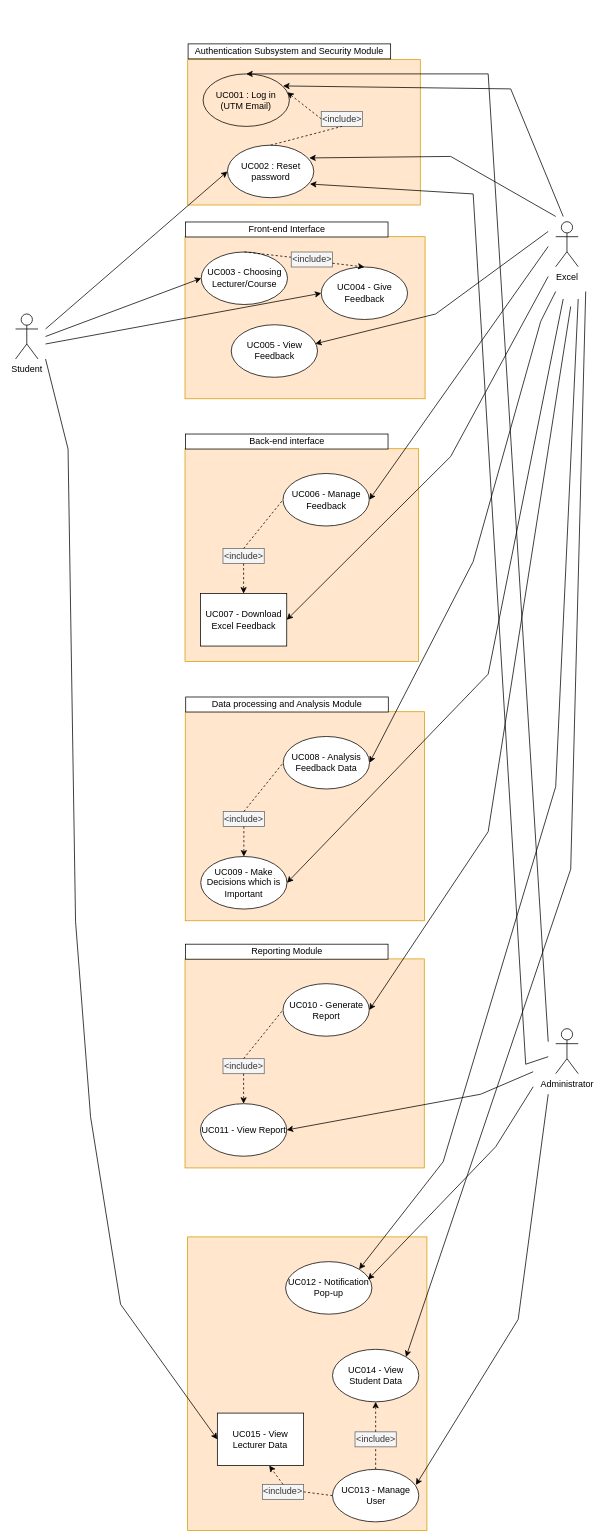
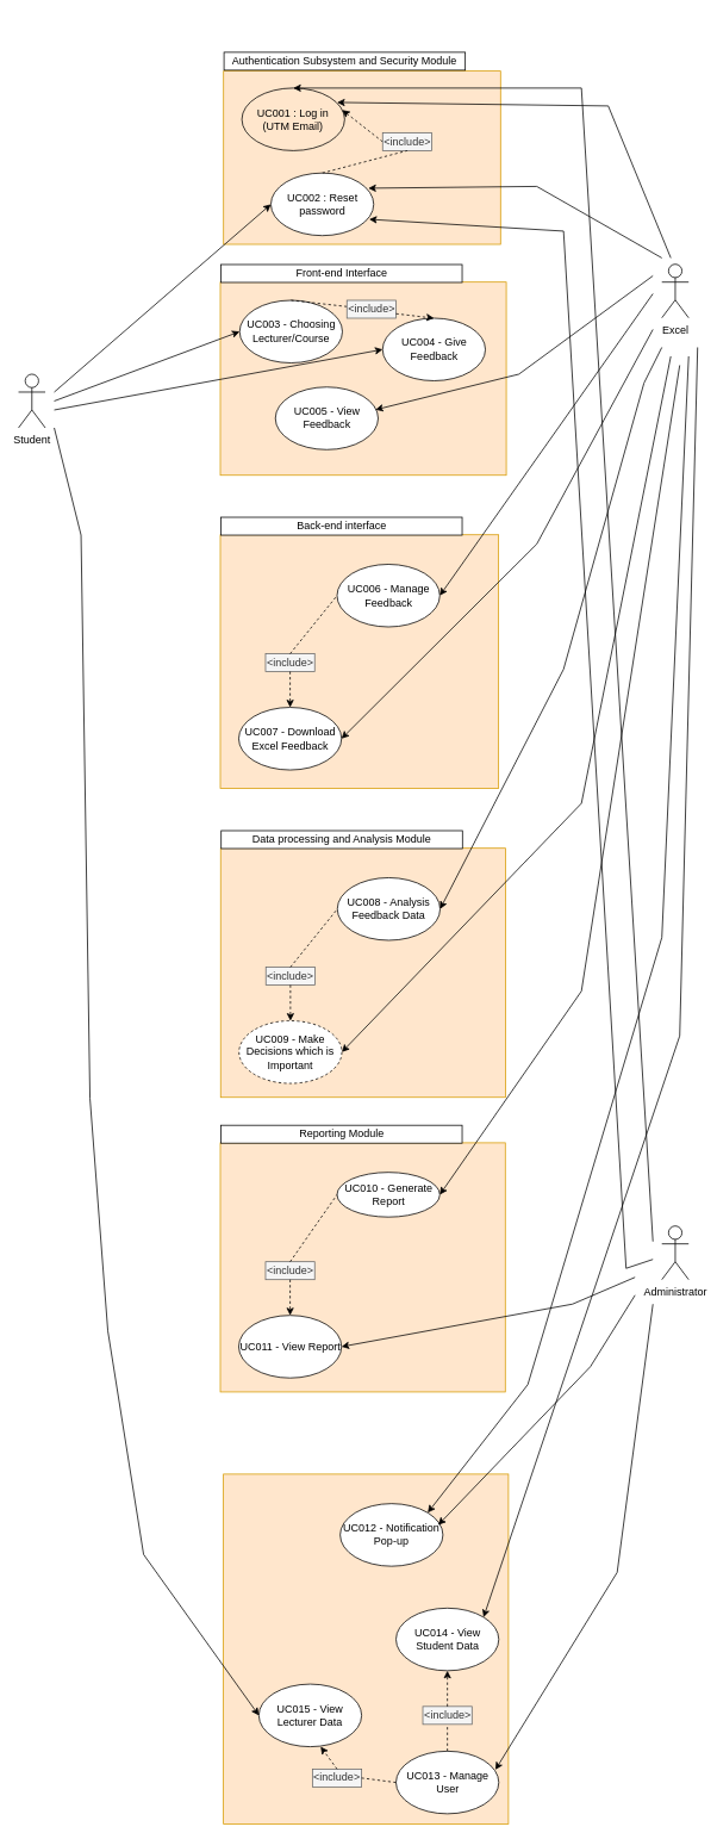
  <mxCell id="0" />
  <mxCell id="1" parent="0" />
  <mxCell id="2" value="" style="rounded=0;whiteSpace=wrap;html=1;rotation=90;fillColor=#ffe6cc;strokeColor=#d79b00;gradientColor=none;" vertex="1" parent="1"><mxGeometry x="259.78" y="583.71" width="283.62" height="311.43" as="geometry" /></mxCell>
  <mxCell id="3" value="" style="rounded=0;whiteSpace=wrap;html=1;rotation=90;fillColor=#ffe6cc;strokeColor=#d79b00;gradientColor=none;" vertex="1" parent="1"><mxGeometry x="297.88" y="263" width="216" height="320" as="geometry" /></mxCell>
  <mxCell id="4" value="Front-end Interface" style="rounded=0;whiteSpace=wrap;html=1;" vertex="1" parent="1"><mxGeometry x="246.5" y="295.38" width="270" height="20" as="geometry" /></mxCell>
  <mxCell id="5" value="UC003 - Choosing Lecturer/Course" style="ellipse;whiteSpace=wrap;html=1;" vertex="1" parent="1"><mxGeometry x="267.5" y="335.38" width="115" height="70" as="geometry" /></mxCell>
  <mxCell id="6" value="UC004 - Give Feedback" style="ellipse;whiteSpace=wrap;html=1;" vertex="1" parent="1"><mxGeometry x="427.5" y="355.38" width="115" height="70" as="geometry" /></mxCell>
  <mxCell id="7" value="" style="rounded=0;whiteSpace=wrap;html=1;rotation=90;fillColor=#ffe6cc;strokeColor=#d79b00;gradientColor=none;" vertex="1" parent="1"><mxGeometry x="307.63" y="20.87" width="193.75" height="310" as="geometry" /></mxCell>
  <mxCell id="8" value="Student" style="shape=umlActor;verticalLabelPosition=bottom;verticalAlign=top;html=1;outlineConnect=0;" vertex="1" parent="1"><mxGeometry x="20" y="418" width="30" height="60" as="geometry" /></mxCell>
  <mxCell id="9" value="Authentication Subsystem and Security Module" style="rounded=0;whiteSpace=wrap;html=1;" vertex="1" parent="1"><mxGeometry x="250" y="58" width="270" height="20" as="geometry" /></mxCell>
  <mxCell id="10" value="UC001 : Log in&lt;br&gt;(UTM Email)" style="ellipse;whiteSpace=wrap;html=1;fillColor=#ffe6cc;" vertex="1" parent="1"><mxGeometry x="270" y="98" width="115" height="70" as="geometry" /></mxCell>
  <mxCell id="11" value="UC002 : Reset password" style="ellipse;whiteSpace=wrap;html=1;" vertex="1" parent="1"><mxGeometry x="302.5" y="193" width="115" height="70" as="geometry" /></mxCell>
  <mxCell id="12" value="Excel" style="shape=umlActor;verticalLabelPosition=bottom;verticalAlign=top;html=1;outlineConnect=0;" vertex="1" parent="1"><mxGeometry x="740" y="295" width="30" height="60" as="geometry" /></mxCell>
  <mxCell id="13" value="" style="endArrow=classic;html=1;rounded=0;entryX=0;entryY=0.5;entryDx=0;entryDy=0;" edge="1" parent="1" target="11"><mxGeometry width="50" height="50" relative="1" as="geometry"><mxPoint x="60" y="438" as="sourcePoint" /><mxPoint x="430" y="258" as="targetPoint" /></mxGeometry></mxCell>
  <mxCell id="14" value="" style="endArrow=classic;html=1;rounded=0;entryX=0.927;entryY=0.229;entryDx=0;entryDy=0;entryPerimeter=0;" edge="1" parent="1" target="10"><mxGeometry width="50" height="50" relative="1" as="geometry"><mxPoint x="750" y="288" as="sourcePoint" /><mxPoint x="650" y="88" as="targetPoint" /><Array as="points"><mxPoint x="680" y="118" /></Array></mxGeometry></mxCell>
  <mxCell id="15" value="" style="endArrow=classic;html=1;rounded=0;entryX=0.948;entryY=0.243;entryDx=0;entryDy=0;entryPerimeter=0;" edge="1" parent="1" target="11"><mxGeometry width="50" height="50" relative="1" as="geometry"><mxPoint x="740" y="288" as="sourcePoint" /><mxPoint x="430" y="258" as="targetPoint" /><Array as="points"><mxPoint x="600" y="208" /></Array></mxGeometry></mxCell>
  <mxCell id="16" value="" style="endArrow=classic;html=1;rounded=0;exitX=0;exitY=0.5;exitDx=0;exitDy=0;dashed=1;entryX=0.976;entryY=0.35;entryDx=0;entryDy=0;entryPerimeter=0;" edge="1" parent="1" source="17" target="10"><mxGeometry width="50" height="50" relative="1" as="geometry"><mxPoint x="380" y="298" as="sourcePoint" /><mxPoint x="368" y="108" as="targetPoint" /></mxGeometry></mxCell>
  <mxCell id="17" value="&amp;lt;include&amp;gt;" style="rounded=0;whiteSpace=wrap;html=1;fillColor=#f5f5f5;fontColor=#333333;strokeColor=#666666;" vertex="1" parent="1"><mxGeometry x="427.5" y="148" width="55" height="20" as="geometry" /></mxCell>
  <mxCell id="18" value="" style="endArrow=none;html=1;rounded=0;entryX=0.5;entryY=1;entryDx=0;entryDy=0;exitX=0.5;exitY=0;exitDx=0;exitDy=0;dashed=1;" edge="1" parent="1" source="11" target="17"><mxGeometry width="50" height="50" relative="1" as="geometry"><mxPoint x="380" y="298" as="sourcePoint" /><mxPoint x="430" y="248" as="targetPoint" /></mxGeometry></mxCell>
  <mxCell id="19" value="" style="endArrow=classic;html=1;rounded=0;entryX=0;entryY=0.5;entryDx=0;entryDy=0;" edge="1" parent="1" target="5"><mxGeometry width="50" height="50" relative="1" as="geometry"><mxPoint x="60" y="448" as="sourcePoint" /><mxPoint x="400" y="378" as="targetPoint" /></mxGeometry></mxCell>
  <mxCell id="20" value="" style="endArrow=none;html=1;rounded=0;exitX=0.5;exitY=0;exitDx=0;exitDy=0;dashed=1;" edge="1" parent="1" source="5"><mxGeometry width="50" height="50" relative="1" as="geometry"><mxPoint x="407.5" y="402.38" as="sourcePoint" /><mxPoint x="387.5" y="342.38" as="targetPoint" /></mxGeometry></mxCell>
  <mxCell id="21" value="&amp;lt;include&amp;gt;" style="rounded=0;whiteSpace=wrap;html=1;fillColor=#f5f5f5;fontColor=#333333;strokeColor=#666666;" vertex="1" parent="1"><mxGeometry x="387.5" y="335.38" width="55" height="20" as="geometry" /></mxCell>
  <mxCell id="22" value="" style="endArrow=classic;html=1;rounded=0;entryX=0.5;entryY=0;entryDx=0;entryDy=0;exitX=1;exitY=0.75;exitDx=0;exitDy=0;dashed=1;" edge="1" parent="1" source="21" target="6"><mxGeometry width="50" height="50" relative="1" as="geometry"><mxPoint x="447.5" y="345.38" as="sourcePoint" /><mxPoint x="457.5" y="282.38" as="targetPoint" /></mxGeometry></mxCell>
  <mxCell id="23" value="" style="endArrow=classic;html=1;rounded=0;entryX=0;entryY=0.5;entryDx=0;entryDy=0;" edge="1" parent="1" target="6"><mxGeometry width="50" height="50" relative="1" as="geometry"><mxPoint x="60" y="458" as="sourcePoint" /><mxPoint x="460" y="388" as="targetPoint" /></mxGeometry></mxCell>
  <mxCell id="24" value="UC006 - Manage Feedback" style="ellipse;whiteSpace=wrap;html=1;" vertex="1" parent="1"><mxGeometry x="376.5" y="630.62" width="115" height="70" as="geometry" /></mxCell>
- <mxCell id="25" value="UC007 - Download Excel Feedback" style="whiteSpace=wrap;html=1;rounded=0;" vertex="1" parent="1"><mxGeometry x="266.5" y="790.62" width="115" height="70" as="geometry" /></mxCell>
+ <mxCell id="25" value="UC007 - Download Excel Feedback" style="ellipse;whiteSpace=wrap;html=1;" vertex="1" parent="1"><mxGeometry x="266.5" y="790.62" width="115" height="70" as="geometry" /></mxCell>
  <mxCell id="26" value="&amp;lt;include&amp;gt;" style="rounded=0;whiteSpace=wrap;html=1;fillColor=#f5f5f5;fontColor=#333333;strokeColor=#666666;" vertex="1" parent="1"><mxGeometry x="296.5" y="730.62" width="55" height="20" as="geometry" /></mxCell>
  <mxCell id="27" value="" style="endArrow=classic;html=1;rounded=0;exitX=0.5;exitY=1;exitDx=0;exitDy=0;entryX=0.5;entryY=0;entryDx=0;entryDy=0;dashed=1;" edge="1" parent="1" source="26" target="25"><mxGeometry width="50" height="50" relative="1" as="geometry"><mxPoint x="356.5" y="480.62" as="sourcePoint" /><mxPoint x="406.5" y="430.62" as="targetPoint" /></mxGeometry></mxCell>
  <mxCell id="28" value="" style="endArrow=none;html=1;rounded=0;entryX=0;entryY=0.5;entryDx=0;entryDy=0;dashed=1;exitX=0.5;exitY=0;exitDx=0;exitDy=0;" edge="1" parent="1" source="26" target="24"><mxGeometry width="50" height="50" relative="1" as="geometry"><mxPoint x="356.5" y="570.62" as="sourcePoint" /><mxPoint x="406.5" y="430.62" as="targetPoint" /><Array as="points" /></mxGeometry></mxCell>
  <mxCell id="29" value="" style="endArrow=classic;html=1;rounded=0;entryX=1;entryY=0.5;entryDx=0;entryDy=0;" edge="1" parent="1" target="24"><mxGeometry width="50" height="50" relative="1" as="geometry"><mxPoint x="730" y="328" as="sourcePoint" /><mxPoint x="410" y="458" as="targetPoint" /></mxGeometry></mxCell>
  <mxCell id="30" value="" style="endArrow=none;html=1;rounded=0;" edge="1" parent="1"><mxGeometry width="50" height="50" relative="1" as="geometry"><mxPoint x="600" y="608" as="sourcePoint" /><mxPoint x="730" y="368" as="targetPoint" /></mxGeometry></mxCell>
  <mxCell id="31" value="" style="endArrow=classic;html=1;rounded=0;entryX=1;entryY=0.5;entryDx=0;entryDy=0;" edge="1" parent="1" target="25"><mxGeometry width="50" height="50" relative="1" as="geometry"><mxPoint x="600" y="608" as="sourcePoint" /><mxPoint x="410" y="388" as="targetPoint" /></mxGeometry></mxCell>
  <mxCell id="32" value="UC005 - View Feedback" style="ellipse;whiteSpace=wrap;html=1;" vertex="1" parent="1"><mxGeometry x="307.5" y="432.38" width="115" height="70" as="geometry" /></mxCell>
  <mxCell id="33" value="" style="endArrow=classic;html=1;rounded=0;entryX=0.974;entryY=0.362;entryDx=0;entryDy=0;entryPerimeter=0;" edge="1" parent="1" target="32"><mxGeometry width="50" height="50" relative="1" as="geometry"><mxPoint x="730" y="308" as="sourcePoint" /><mxPoint x="490" y="388" as="targetPoint" /><Array as="points"><mxPoint x="580" y="418" /></Array></mxGeometry></mxCell>
  <mxCell id="34" value="Back-end interface" style="rounded=0;whiteSpace=wrap;html=1;" vertex="1" parent="1"><mxGeometry x="246.5" y="578" width="270" height="20" as="geometry" /></mxCell>
  <mxCell id="35" value="" style="rounded=0;whiteSpace=wrap;html=1;rotation=90;fillColor=#ffe6cc;strokeColor=#d79b00;gradientColor=none;" vertex="1" parent="1"><mxGeometry x="266.38" y="928" width="278.62" height="318.93" as="geometry" /></mxCell>
  <mxCell id="36" value="UC008 - Analysis&lt;br&gt;Feedback Data" style="ellipse;whiteSpace=wrap;html=1;" vertex="1" parent="1"><mxGeometry x="376.84" y="981.15" width="115" height="70" as="geometry" /></mxCell>
- <mxCell id="37" value="UC009 - Make Decisions which is Important" style="ellipse;whiteSpace=wrap;html=1;" vertex="1" parent="1"><mxGeometry x="266.84" y="1141.15" width="115" height="70" as="geometry" /></mxCell>
+ <mxCell id="37" value="UC009 - Make Decisions which is Important" style="ellipse;whiteSpace=wrap;html=1;dashed=1;" vertex="1" parent="1"><mxGeometry x="266.84" y="1141.15" width="115" height="70" as="geometry" /></mxCell>
  <mxCell id="38" value="&amp;lt;include&amp;gt;" style="rounded=0;whiteSpace=wrap;html=1;fillColor=#f5f5f5;fontColor=#333333;strokeColor=#666666;" vertex="1" parent="1"><mxGeometry x="296.84" y="1081.15" width="55" height="20" as="geometry" /></mxCell>
  <mxCell id="39" value="" style="endArrow=classic;html=1;rounded=0;exitX=0.5;exitY=1;exitDx=0;exitDy=0;entryX=0.5;entryY=0;entryDx=0;entryDy=0;dashed=1;" edge="1" parent="1" source="38" target="37"><mxGeometry width="50" height="50" relative="1" as="geometry"><mxPoint x="356.84" y="831.15" as="sourcePoint" /><mxPoint x="406.84" y="781.15" as="targetPoint" /></mxGeometry></mxCell>
  <mxCell id="40" value="" style="endArrow=none;html=1;rounded=0;entryX=0;entryY=0.5;entryDx=0;entryDy=0;dashed=1;exitX=0.5;exitY=0;exitDx=0;exitDy=0;" edge="1" parent="1" source="38" target="36"><mxGeometry width="50" height="50" relative="1" as="geometry"><mxPoint x="356.84" y="921.15" as="sourcePoint" /><mxPoint x="406.84" y="781.15" as="targetPoint" /><Array as="points" /></mxGeometry></mxCell>
  <mxCell id="41" value="Data processing and Analysis Module" style="rounded=0;whiteSpace=wrap;html=1;" vertex="1" parent="1"><mxGeometry x="246.84" y="928.53" width="270" height="20" as="geometry" /></mxCell>
  <mxCell id="42" value="" style="endArrow=classic;html=1;rounded=0;entryX=1;entryY=0.5;entryDx=0;entryDy=0;" edge="1" parent="1" target="36"><mxGeometry width="50" height="50" relative="1" as="geometry"><mxPoint x="740" y="388" as="sourcePoint" /><mxPoint x="390" y="638" as="targetPoint" /><Array as="points"><mxPoint x="720" y="428" /><mxPoint x="630" y="748" /></Array></mxGeometry></mxCell>
  <mxCell id="43" value="" style="endArrow=classic;html=1;rounded=0;entryX=1;entryY=0.5;entryDx=0;entryDy=0;" edge="1" parent="1" target="37"><mxGeometry width="50" height="50" relative="1" as="geometry"><mxPoint x="750" y="398" as="sourcePoint" /><mxPoint x="390" y="528" as="targetPoint" /><Array as="points"><mxPoint x="650" y="898" /></Array></mxGeometry></mxCell>
  <mxCell id="44" value="" style="rounded=0;whiteSpace=wrap;html=1;rotation=90;fillColor=#ffe6cc;strokeColor=#d79b00;gradientColor=none;" vertex="1" parent="1"><mxGeometry x="266.04" y="1257.47" width="278.62" height="318.93" as="geometry" /></mxCell>
- <mxCell id="45" value="UC010 - Generate Report" style="ellipse;whiteSpace=wrap;html=1;" vertex="1" parent="1"><mxGeometry x="376.5" y="1310.62" width="115" height="70" as="geometry" /></mxCell>
+ <mxCell id="45" value="UC010 - Generate Report" style="ellipse;whiteSpace=wrap;html=1;" vertex="1" parent="1"><mxGeometry x="376.5" y="1310.62" width="115" height="50" as="geometry" /></mxCell>
  <mxCell id="46" value="UC011 - View Report" style="ellipse;whiteSpace=wrap;html=1;" vertex="1" parent="1"><mxGeometry x="266.5" y="1470.62" width="115" height="70" as="geometry" /></mxCell>
  <mxCell id="47" value="&amp;lt;include&amp;gt;" style="rounded=0;whiteSpace=wrap;html=1;fillColor=#f5f5f5;fontColor=#333333;strokeColor=#666666;" vertex="1" parent="1"><mxGeometry x="296.5" y="1410.62" width="55" height="20" as="geometry" /></mxCell>
  <mxCell id="48" value="" style="endArrow=classic;html=1;rounded=0;exitX=0.5;exitY=1;exitDx=0;exitDy=0;entryX=0.5;entryY=0;entryDx=0;entryDy=0;dashed=1;" edge="1" parent="1" source="47" target="46"><mxGeometry width="50" height="50" relative="1" as="geometry"><mxPoint x="356.5" y="1160.62" as="sourcePoint" /><mxPoint x="406.5" y="1110.62" as="targetPoint" /></mxGeometry></mxCell>
  <mxCell id="49" value="" style="endArrow=none;html=1;rounded=0;entryX=0;entryY=0.5;entryDx=0;entryDy=0;dashed=1;exitX=0.5;exitY=0;exitDx=0;exitDy=0;" edge="1" parent="1" source="47" target="45"><mxGeometry width="50" height="50" relative="1" as="geometry"><mxPoint x="356.5" y="1250.62" as="sourcePoint" /><mxPoint x="406.5" y="1110.62" as="targetPoint" /><Array as="points" /></mxGeometry></mxCell>
  <mxCell id="50" value="Reporting Module" style="rounded=0;whiteSpace=wrap;html=1;" vertex="1" parent="1"><mxGeometry x="246.5" y="1258" width="270" height="20" as="geometry" /></mxCell>
  <mxCell id="51" value="" style="endArrow=classic;html=1;rounded=0;entryX=1;entryY=0.5;entryDx=0;entryDy=0;" edge="1" parent="1" target="45"><mxGeometry width="50" height="50" relative="1" as="geometry"><mxPoint x="760" y="408" as="sourcePoint" /><mxPoint x="700" y="1188" as="targetPoint" /><Array as="points"><mxPoint x="650" y="1108" /></Array></mxGeometry></mxCell>
  <mxCell id="52" value="Administrator" style="shape=umlActor;verticalLabelPosition=bottom;verticalAlign=top;html=1;outlineConnect=0;" vertex="1" parent="1"><mxGeometry x="740" y="1370.62" width="30" height="60" as="geometry" /></mxCell>
  <mxCell id="53" value="" style="endArrow=classic;html=1;rounded=0;entryX=1;entryY=0.5;entryDx=0;entryDy=0;" edge="1" parent="1" target="46"><mxGeometry width="50" height="50" relative="1" as="geometry"><mxPoint x="710" y="1428" as="sourcePoint" /><mxPoint x="390" y="228" as="targetPoint" /><Array as="points"><mxPoint x="640" y="1458" /></Array></mxGeometry></mxCell>
  <mxCell id="54" value="" style="endArrow=classic;html=1;rounded=0;entryX=0.5;entryY=0;entryDx=0;entryDy=0;" edge="1" parent="1" target="10"><mxGeometry width="50" height="50" relative="1" as="geometry"><mxPoint x="730" y="1388" as="sourcePoint" /><mxPoint x="620" y="198" as="targetPoint" /><Array as="points"><mxPoint x="650" y="98" /></Array></mxGeometry></mxCell>
  <mxCell id="55" value="" style="endArrow=classic;html=1;rounded=0;entryX=0.956;entryY=0.74;entryDx=0;entryDy=0;entryPerimeter=0;" edge="1" parent="1" target="11"><mxGeometry width="50" height="50" relative="1" as="geometry"><mxPoint x="730" y="1408" as="sourcePoint" /><mxPoint x="390" y="1168" as="targetPoint" /><Array as="points"><mxPoint x="700" y="1418" /><mxPoint x="630" y="258" /></Array></mxGeometry></mxCell>
  <mxCell id="56" value="" style="rounded=0;whiteSpace=wrap;html=1;rotation=90;fillColor=#ffe6cc;strokeColor=#d79b00;gradientColor=none;" vertex="1" parent="1"><mxGeometry x="213.16" y="1684.38" width="391.38" height="318.93" as="geometry" /></mxCell>
  <mxCell id="57" value="UC012 - Notification Pop-up" style="ellipse;whiteSpace=wrap;html=1;" vertex="1" parent="1"><mxGeometry x="380" y="1681.15" width="115" height="70" as="geometry" /></mxCell>
  <mxCell id="58" value="UC013 - Manage User" style="ellipse;whiteSpace=wrap;html=1;" vertex="1" parent="1"><mxGeometry x="442.5" y="1958" width="115" height="70" as="geometry" /></mxCell>
  <mxCell id="59" value="" style="endArrow=classic;html=1;rounded=0;entryX=1;entryY=0;entryDx=0;entryDy=0;" edge="1" parent="1" target="57"><mxGeometry width="50" height="50" relative="1" as="geometry"><mxPoint x="770" y="398" as="sourcePoint" /><mxPoint x="520" y="448" as="targetPoint" /><Array as="points"><mxPoint x="740" y="1048" /><mxPoint x="590" y="1548" /></Array></mxGeometry></mxCell>
  <mxCell id="60" value="" style="endArrow=classic;html=1;rounded=0;entryX=0.954;entryY=0.341;entryDx=0;entryDy=0;entryPerimeter=0;" edge="1" parent="1" target="57"><mxGeometry width="50" height="50" relative="1" as="geometry"><mxPoint x="710" y="1448" as="sourcePoint" /><mxPoint x="520" y="1598" as="targetPoint" /><Array as="points"><mxPoint x="660" y="1528" /></Array></mxGeometry></mxCell>
  <mxCell id="61" value="&amp;lt;include&amp;gt;" style="rounded=0;whiteSpace=wrap;html=1;fillColor=#f5f5f5;fontColor=#333333;strokeColor=#666666;" vertex="1" parent="1"><mxGeometry x="349" y="1978" width="55" height="20" as="geometry" /></mxCell>
  <mxCell id="62" value="&amp;lt;include&amp;gt;" style="rounded=0;whiteSpace=wrap;html=1;fillColor=#f5f5f5;fontColor=#333333;strokeColor=#666666;" vertex="1" parent="1"><mxGeometry x="472.5" y="1908" width="55" height="20" as="geometry" /></mxCell>
  <mxCell id="63" value="" style="endArrow=none;html=1;rounded=0;exitX=0.5;exitY=0;exitDx=0;exitDy=0;entryX=0.5;entryY=1;entryDx=0;entryDy=0;dashed=1;" edge="1" parent="1" source="58" target="62"><mxGeometry width="50" height="50" relative="1" as="geometry"><mxPoint x="410" y="1868" as="sourcePoint" /><mxPoint x="460" y="1818" as="targetPoint" /></mxGeometry></mxCell>
  <mxCell id="64" value="UC014 - View Student Data" style="ellipse;whiteSpace=wrap;html=1;" vertex="1" parent="1"><mxGeometry x="442.5" y="1798" width="115" height="70" as="geometry" /></mxCell>
- <mxCell id="65" value="UC015 - View Lecturer Data" style="whiteSpace=wrap;html=1;rounded=0;" vertex="1" parent="1"><mxGeometry x="289" y="1883" width="115" height="70" as="geometry" /></mxCell>
+ <mxCell id="65" value="UC015 - View Lecturer Data" style="ellipse;whiteSpace=wrap;html=1;" vertex="1" parent="1"><mxGeometry x="289" y="1883" width="115" height="70" as="geometry" /></mxCell>
  <mxCell id="66" value="" style="endArrow=none;html=1;rounded=0;exitX=0;exitY=0.5;exitDx=0;exitDy=0;entryX=1;entryY=0.5;entryDx=0;entryDy=0;dashed=1;" edge="1" parent="1" source="58" target="61"><mxGeometry width="50" height="50" relative="1" as="geometry"><mxPoint x="410" y="1868" as="sourcePoint" /><mxPoint x="460" y="1818" as="targetPoint" /></mxGeometry></mxCell>
  <mxCell id="67" value="" style="endArrow=classic;html=1;rounded=0;exitX=0.5;exitY=0;exitDx=0;exitDy=0;entryX=0.601;entryY=1;entryDx=0;entryDy=0;entryPerimeter=0;dashed=1;" edge="1" parent="1" source="61" target="65"><mxGeometry width="50" height="50" relative="1" as="geometry"><mxPoint x="410" y="1868" as="sourcePoint" /><mxPoint x="460" y="1818" as="targetPoint" /></mxGeometry></mxCell>
  <mxCell id="68" value="" style="endArrow=classic;html=1;rounded=0;exitX=0.5;exitY=0;exitDx=0;exitDy=0;entryX=0.5;entryY=1;entryDx=0;entryDy=0;dashed=1;" edge="1" parent="1" source="62" target="64"><mxGeometry width="50" height="50" relative="1" as="geometry"><mxPoint x="410" y="1868" as="sourcePoint" /><mxPoint x="460" y="1818" as="targetPoint" /></mxGeometry></mxCell>
  <mxCell id="69" value="" style="endArrow=classic;html=1;rounded=0;entryX=1;entryY=0;entryDx=0;entryDy=0;" edge="1" parent="1" target="64"><mxGeometry width="50" height="50" relative="1" as="geometry"><mxPoint x="780" y="388" as="sourcePoint" /><mxPoint x="460" y="488" as="targetPoint" /><Array as="points"><mxPoint x="760" y="1158" /></Array></mxGeometry></mxCell>
  <mxCell id="70" value="" style="endArrow=classic;html=1;rounded=0;entryX=0.967;entryY=0.297;entryDx=0;entryDy=0;entryPerimeter=0;" edge="1" parent="1" target="58"><mxGeometry width="50" height="50" relative="1" as="geometry"><mxPoint x="730" y="1458" as="sourcePoint" /><mxPoint x="460" y="1378" as="targetPoint" /><Array as="points"><mxPoint x="690" y="1758" /></Array></mxGeometry></mxCell>
  <mxCell id="71" value="" style="endArrow=classic;html=1;rounded=0;entryX=0;entryY=0.5;entryDx=0;entryDy=0;" edge="1" parent="1" target="65"><mxGeometry width="50" height="50" relative="1" as="geometry"><mxPoint x="60" y="478" as="sourcePoint" /><mxPoint x="460" y="598" as="targetPoint" /><Array as="points"><mxPoint x="90" y="598" /><mxPoint x="100" y="1228" /><mxPoint x="120" y="1488" /><mxPoint x="160" y="1738" /></Array></mxGeometry></mxCell>
